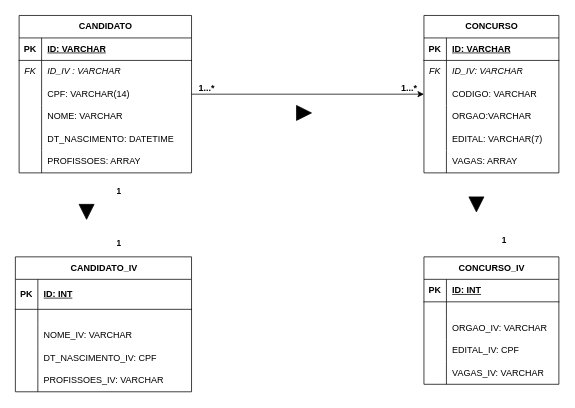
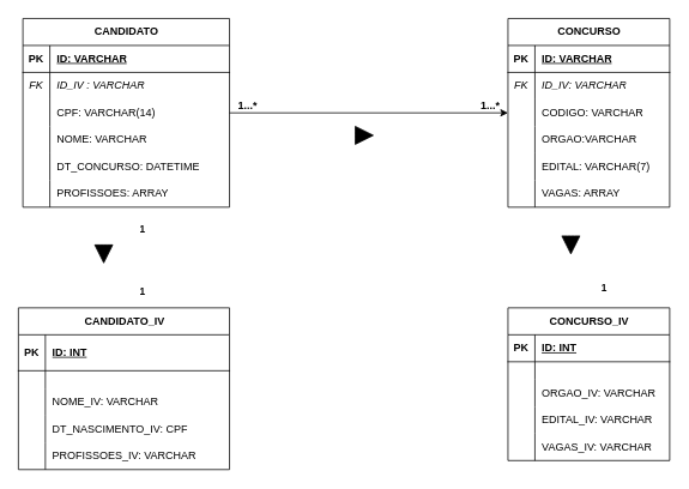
  <mxCell id="0" />
  <mxCell id="1" parent="0" />
  <mxCell id="2" value="CANDIDATO" style="shape=table;startSize=30;container=1;collapsible=1;childLayout=tableLayout;fixedRows=1;rowLines=0;fontStyle=1;align=center;resizeLast=1;html=1;" parent="1" vertex="1"><mxGeometry x="25" y="20" width="230" height="210" as="geometry" /></mxCell>
  <mxCell id="3" value="" style="shape=tableRow;horizontal=0;startSize=0;swimlaneHead=0;swimlaneBody=0;fillColor=none;collapsible=0;dropTarget=0;points=[[0,0.5],[1,0.5]];portConstraint=eastwest;top=0;left=0;right=0;bottom=1;" parent="2" vertex="1"><mxGeometry y="30" width="230" height="30" as="geometry" /></mxCell>
  <mxCell id="4" value="PK" style="shape=partialRectangle;connectable=0;fillColor=none;top=0;left=0;bottom=0;right=0;fontStyle=1;overflow=hidden;whiteSpace=wrap;html=1;" parent="3" vertex="1"><mxGeometry width="30" height="30" as="geometry"><mxRectangle width="30" height="30" as="alternateBounds" /></mxGeometry></mxCell>
  <mxCell id="5" value="ID: VARCHAR" style="shape=partialRectangle;connectable=0;fillColor=none;top=0;left=0;bottom=0;right=0;align=left;spacingLeft=6;fontStyle=5;overflow=hidden;whiteSpace=wrap;html=1;" parent="3" vertex="1"><mxGeometry x="30" width="200" height="30" as="geometry"><mxRectangle width="200" height="30" as="alternateBounds" /></mxGeometry></mxCell>
  <mxCell id="6" value="" style="shape=tableRow;horizontal=0;startSize=0;swimlaneHead=0;swimlaneBody=0;fillColor=none;collapsible=0;dropTarget=0;points=[[0,0.5],[1,0.5]];portConstraint=eastwest;top=0;left=0;right=0;bottom=0;" parent="2" vertex="1"><mxGeometry y="60" width="230" height="30" as="geometry" /></mxCell>
  <mxCell id="7" value="&lt;i&gt;FK&lt;/i&gt;" style="shape=partialRectangle;connectable=0;fillColor=none;top=0;left=0;bottom=0;right=0;editable=1;overflow=hidden;whiteSpace=wrap;html=1;" parent="6" vertex="1"><mxGeometry width="30" height="30" as="geometry"><mxRectangle width="30" height="30" as="alternateBounds" /></mxGeometry></mxCell>
  <mxCell id="8" value="&lt;i&gt;ID_IV : VARCHAR&lt;/i&gt;" style="shape=partialRectangle;connectable=0;fillColor=none;top=0;left=0;bottom=0;right=0;align=left;spacingLeft=6;overflow=hidden;whiteSpace=wrap;html=1;" parent="6" vertex="1"><mxGeometry x="30" width="200" height="30" as="geometry"><mxRectangle width="200" height="30" as="alternateBounds" /></mxGeometry></mxCell>
  <mxCell id="9" value="" style="shape=tableRow;horizontal=0;startSize=0;swimlaneHead=0;swimlaneBody=0;fillColor=none;collapsible=0;dropTarget=0;points=[[0,0.5],[1,0.5]];portConstraint=eastwest;top=0;left=0;right=0;bottom=0;" parent="2" vertex="1"><mxGeometry y="90" width="230" height="30" as="geometry" /></mxCell>
  <mxCell id="10" value="" style="shape=partialRectangle;connectable=0;fillColor=none;top=0;left=0;bottom=0;right=0;editable=1;overflow=hidden;whiteSpace=wrap;html=1;" parent="9" vertex="1"><mxGeometry width="30" height="30" as="geometry"><mxRectangle width="30" height="30" as="alternateBounds" /></mxGeometry></mxCell>
  <mxCell id="11" value="CPF: VARCHAR(14)" style="shape=partialRectangle;connectable=0;fillColor=none;top=0;left=0;bottom=0;right=0;align=left;spacingLeft=6;overflow=hidden;whiteSpace=wrap;html=1;" parent="9" vertex="1"><mxGeometry x="30" width="200" height="30" as="geometry"><mxRectangle width="200" height="30" as="alternateBounds" /></mxGeometry></mxCell>
  <mxCell id="12" value="" style="shape=tableRow;horizontal=0;startSize=0;swimlaneHead=0;swimlaneBody=0;fillColor=none;collapsible=0;dropTarget=0;points=[[0,0.5],[1,0.5]];portConstraint=eastwest;top=0;left=0;right=0;bottom=0;" parent="2" vertex="1"><mxGeometry y="120" width="230" height="30" as="geometry" /></mxCell>
  <mxCell id="13" value="" style="shape=partialRectangle;connectable=0;fillColor=none;top=0;left=0;bottom=0;right=0;editable=1;overflow=hidden;whiteSpace=wrap;html=1;" parent="12" vertex="1"><mxGeometry width="30" height="30" as="geometry"><mxRectangle width="30" height="30" as="alternateBounds" /></mxGeometry></mxCell>
  <mxCell id="14" value="&lt;span style=&quot;color: rgb(0, 0, 0);&quot;&gt;NOME: VARCHAR&lt;/span&gt;" style="shape=partialRectangle;connectable=0;fillColor=none;top=0;left=0;bottom=0;right=0;align=left;spacingLeft=6;overflow=hidden;whiteSpace=wrap;html=1;" parent="12" vertex="1"><mxGeometry x="30" width="200" height="30" as="geometry"><mxRectangle width="200" height="30" as="alternateBounds" /></mxGeometry></mxCell>
  <mxCell id="15" value="" style="shape=tableRow;horizontal=0;startSize=0;swimlaneHead=0;swimlaneBody=0;fillColor=none;collapsible=0;dropTarget=0;points=[[0,0.5],[1,0.5]];portConstraint=eastwest;top=0;left=0;right=0;bottom=0;" parent="2" vertex="1"><mxGeometry y="150" width="230" height="30" as="geometry" /></mxCell>
  <mxCell id="16" value="" style="shape=partialRectangle;connectable=0;fillColor=none;top=0;left=0;bottom=0;right=0;editable=1;overflow=hidden;whiteSpace=wrap;html=1;" parent="15" vertex="1"><mxGeometry width="30" height="30" as="geometry"><mxRectangle width="30" height="30" as="alternateBounds" /></mxGeometry></mxCell>
- <mxCell id="17" value="&lt;span style=&quot;color: rgb(0, 0, 0);&quot;&gt;DT_NASCIMENTO: DATETIME&lt;/span&gt;" style="shape=partialRectangle;connectable=0;fillColor=none;top=0;left=0;bottom=0;right=0;align=left;spacingLeft=6;overflow=hidden;whiteSpace=wrap;html=1;" parent="15" vertex="1"><mxGeometry x="30" width="200" height="30" as="geometry"><mxRectangle width="200" height="30" as="alternateBounds" /></mxGeometry></mxCell>
+ <mxCell id="17" value="&lt;span style=&quot;color: rgb(0, 0, 0);&quot;&gt;DT_CONCURSO: DATETIME&lt;/span&gt;" style="shape=partialRectangle;connectable=0;fillColor=none;top=0;left=0;bottom=0;right=0;align=left;spacingLeft=6;overflow=hidden;whiteSpace=wrap;html=1;" parent="15" vertex="1"><mxGeometry x="30" width="200" height="30" as="geometry"><mxRectangle width="200" height="30" as="alternateBounds" /></mxGeometry></mxCell>
  <mxCell id="18" value="" style="shape=tableRow;horizontal=0;startSize=0;swimlaneHead=0;swimlaneBody=0;fillColor=none;collapsible=0;dropTarget=0;points=[[0,0.5],[1,0.5]];portConstraint=eastwest;top=0;left=0;right=0;bottom=0;" parent="2" vertex="1"><mxGeometry y="180" width="230" height="30" as="geometry" /></mxCell>
  <mxCell id="19" value="" style="shape=partialRectangle;connectable=0;fillColor=none;top=0;left=0;bottom=0;right=0;editable=1;overflow=hidden;whiteSpace=wrap;html=1;" parent="18" vertex="1"><mxGeometry width="30" height="30" as="geometry"><mxRectangle width="30" height="30" as="alternateBounds" /></mxGeometry></mxCell>
  <mxCell id="20" value="&lt;span style=&quot;color: rgb(0, 0, 0);&quot;&gt;PROFISSOES: ARRAY&lt;/span&gt;" style="shape=partialRectangle;connectable=0;fillColor=none;top=0;left=0;bottom=0;right=0;align=left;spacingLeft=6;overflow=hidden;whiteSpace=wrap;html=1;" parent="18" vertex="1"><mxGeometry x="30" width="200" height="30" as="geometry"><mxRectangle width="200" height="30" as="alternateBounds" /></mxGeometry></mxCell>
  <mxCell id="21" value="CONCURSO" style="shape=table;startSize=30;container=1;collapsible=1;childLayout=tableLayout;fixedRows=1;rowLines=0;fontStyle=1;align=center;resizeLast=1;html=1;" parent="1" vertex="1"><mxGeometry x="565" y="20" width="180" height="210" as="geometry" /></mxCell>
  <mxCell id="22" value="" style="shape=tableRow;horizontal=0;startSize=0;swimlaneHead=0;swimlaneBody=0;fillColor=none;collapsible=0;dropTarget=0;points=[[0,0.5],[1,0.5]];portConstraint=eastwest;top=0;left=0;right=0;bottom=1;" parent="21" vertex="1"><mxGeometry y="30" width="180" height="30" as="geometry" /></mxCell>
  <mxCell id="23" value="PK" style="shape=partialRectangle;connectable=0;fillColor=none;top=0;left=0;bottom=0;right=0;fontStyle=1;overflow=hidden;whiteSpace=wrap;html=1;" parent="22" vertex="1"><mxGeometry width="30" height="30" as="geometry"><mxRectangle width="30" height="30" as="alternateBounds" /></mxGeometry></mxCell>
  <mxCell id="24" value="ID: VARCHAR" style="shape=partialRectangle;connectable=0;fillColor=none;top=0;left=0;bottom=0;right=0;align=left;spacingLeft=6;fontStyle=5;overflow=hidden;whiteSpace=wrap;html=1;" parent="22" vertex="1"><mxGeometry x="30" width="150" height="30" as="geometry"><mxRectangle width="150" height="30" as="alternateBounds" /></mxGeometry></mxCell>
  <mxCell id="25" value="" style="shape=tableRow;horizontal=0;startSize=0;swimlaneHead=0;swimlaneBody=0;fillColor=none;collapsible=0;dropTarget=0;points=[[0,0.5],[1,0.5]];portConstraint=eastwest;top=0;left=0;right=0;bottom=0;" parent="21" vertex="1"><mxGeometry y="60" width="180" height="30" as="geometry" /></mxCell>
  <mxCell id="26" value="&lt;i&gt;FK&lt;/i&gt;" style="shape=partialRectangle;connectable=0;fillColor=none;top=0;left=0;bottom=0;right=0;editable=1;overflow=hidden;whiteSpace=wrap;html=1;" parent="25" vertex="1"><mxGeometry width="30" height="30" as="geometry"><mxRectangle width="30" height="30" as="alternateBounds" /></mxGeometry></mxCell>
  <mxCell id="27" value="&lt;i&gt;ID_IV: VARCHAR&lt;/i&gt;" style="shape=partialRectangle;connectable=0;fillColor=none;top=0;left=0;bottom=0;right=0;align=left;spacingLeft=6;overflow=hidden;whiteSpace=wrap;html=1;" parent="25" vertex="1"><mxGeometry x="30" width="150" height="30" as="geometry"><mxRectangle width="150" height="30" as="alternateBounds" /></mxGeometry></mxCell>
  <mxCell id="28" value="" style="shape=tableRow;horizontal=0;startSize=0;swimlaneHead=0;swimlaneBody=0;fillColor=none;collapsible=0;dropTarget=0;points=[[0,0.5],[1,0.5]];portConstraint=eastwest;top=0;left=0;right=0;bottom=0;" parent="21" vertex="1"><mxGeometry y="90" width="180" height="30" as="geometry" /></mxCell>
  <mxCell id="29" value="" style="shape=partialRectangle;connectable=0;fillColor=none;top=0;left=0;bottom=0;right=0;editable=1;overflow=hidden;whiteSpace=wrap;html=1;" parent="28" vertex="1"><mxGeometry width="30" height="30" as="geometry"><mxRectangle width="30" height="30" as="alternateBounds" /></mxGeometry></mxCell>
  <mxCell id="30" value="CODIGO: VARCHAR" style="shape=partialRectangle;connectable=0;fillColor=none;top=0;left=0;bottom=0;right=0;align=left;spacingLeft=6;overflow=hidden;whiteSpace=wrap;html=1;" parent="28" vertex="1"><mxGeometry x="30" width="150" height="30" as="geometry"><mxRectangle width="150" height="30" as="alternateBounds" /></mxGeometry></mxCell>
  <mxCell id="31" value="" style="shape=tableRow;horizontal=0;startSize=0;swimlaneHead=0;swimlaneBody=0;fillColor=none;collapsible=0;dropTarget=0;points=[[0,0.5],[1,0.5]];portConstraint=eastwest;top=0;left=0;right=0;bottom=0;" parent="21" vertex="1"><mxGeometry y="120" width="180" height="30" as="geometry" /></mxCell>
  <mxCell id="32" value="" style="shape=partialRectangle;connectable=0;fillColor=none;top=0;left=0;bottom=0;right=0;editable=1;overflow=hidden;whiteSpace=wrap;html=1;" parent="31" vertex="1"><mxGeometry width="30" height="30" as="geometry"><mxRectangle width="30" height="30" as="alternateBounds" /></mxGeometry></mxCell>
  <mxCell id="33" value="ORGAO:VARCHAR" style="shape=partialRectangle;connectable=0;fillColor=none;top=0;left=0;bottom=0;right=0;align=left;spacingLeft=6;overflow=hidden;whiteSpace=wrap;html=1;" parent="31" vertex="1"><mxGeometry x="30" width="150" height="30" as="geometry"><mxRectangle width="150" height="30" as="alternateBounds" /></mxGeometry></mxCell>
  <mxCell id="34" value="" style="shape=tableRow;horizontal=0;startSize=0;swimlaneHead=0;swimlaneBody=0;fillColor=none;collapsible=0;dropTarget=0;points=[[0,0.5],[1,0.5]];portConstraint=eastwest;top=0;left=0;right=0;bottom=0;" parent="21" vertex="1"><mxGeometry y="150" width="180" height="30" as="geometry" /></mxCell>
  <mxCell id="35" value="" style="shape=partialRectangle;connectable=0;fillColor=none;top=0;left=0;bottom=0;right=0;editable=1;overflow=hidden;whiteSpace=wrap;html=1;" parent="34" vertex="1"><mxGeometry width="30" height="30" as="geometry"><mxRectangle width="30" height="30" as="alternateBounds" /></mxGeometry></mxCell>
  <mxCell id="36" value="&lt;span style=&quot;color: rgb(0, 0, 0);&quot;&gt;EDITAL: VARCHAR(7)&lt;/span&gt;" style="shape=partialRectangle;connectable=0;fillColor=none;top=0;left=0;bottom=0;right=0;align=left;spacingLeft=6;overflow=hidden;whiteSpace=wrap;html=1;" parent="34" vertex="1"><mxGeometry x="30" width="150" height="30" as="geometry"><mxRectangle width="150" height="30" as="alternateBounds" /></mxGeometry></mxCell>
  <mxCell id="37" value="" style="shape=tableRow;horizontal=0;startSize=0;swimlaneHead=0;swimlaneBody=0;fillColor=none;collapsible=0;dropTarget=0;points=[[0,0.5],[1,0.5]];portConstraint=eastwest;top=0;left=0;right=0;bottom=0;" parent="21" vertex="1"><mxGeometry y="180" width="180" height="30" as="geometry" /></mxCell>
  <mxCell id="38" value="" style="shape=partialRectangle;connectable=0;fillColor=none;top=0;left=0;bottom=0;right=0;editable=1;overflow=hidden;whiteSpace=wrap;html=1;" parent="37" vertex="1"><mxGeometry width="30" height="30" as="geometry"><mxRectangle width="30" height="30" as="alternateBounds" /></mxGeometry></mxCell>
  <mxCell id="39" value="&lt;span style=&quot;color: rgb(0, 0, 0);&quot;&gt;VAGAS: ARRAY&lt;/span&gt;" style="shape=partialRectangle;connectable=0;fillColor=none;top=0;left=0;bottom=0;right=0;align=left;spacingLeft=6;overflow=hidden;whiteSpace=wrap;html=1;" parent="37" vertex="1"><mxGeometry x="30" width="150" height="30" as="geometry"><mxRectangle width="150" height="30" as="alternateBounds" /></mxGeometry></mxCell>
  <mxCell id="40" value="CANDIDATO_IV" style="shape=table;startSize=30;container=1;collapsible=1;childLayout=tableLayout;fixedRows=1;rowLines=0;fontStyle=1;align=center;resizeLast=1;html=1;" parent="1" vertex="1"><mxGeometry x="20" y="342" width="235" height="180" as="geometry" /></mxCell>
  <mxCell id="41" value="" style="shape=tableRow;horizontal=0;startSize=0;swimlaneHead=0;swimlaneBody=0;fillColor=none;collapsible=0;dropTarget=0;points=[[0,0.5],[1,0.5]];portConstraint=eastwest;top=0;left=0;right=0;bottom=1;" parent="40" vertex="1"><mxGeometry y="30" width="235" height="40" as="geometry" /></mxCell>
  <mxCell id="42" value="PK" style="shape=partialRectangle;connectable=0;fillColor=none;top=0;left=0;bottom=0;right=0;fontStyle=1;overflow=hidden;whiteSpace=wrap;html=1;" parent="41" vertex="1"><mxGeometry width="30" height="40" as="geometry"><mxRectangle width="30" height="40" as="alternateBounds" /></mxGeometry></mxCell>
  <mxCell id="43" value="ID: INT" style="shape=partialRectangle;connectable=0;fillColor=none;top=0;left=0;bottom=0;right=0;align=left;spacingLeft=6;fontStyle=5;overflow=hidden;whiteSpace=wrap;html=1;" parent="41" vertex="1"><mxGeometry x="30" width="205" height="40" as="geometry"><mxRectangle width="205" height="40" as="alternateBounds" /></mxGeometry></mxCell>
  <mxCell id="44" value="" style="shape=tableRow;horizontal=0;startSize=0;swimlaneHead=0;swimlaneBody=0;fillColor=none;collapsible=0;dropTarget=0;points=[[0,0.5],[1,0.5]];portConstraint=eastwest;top=0;left=0;right=0;bottom=0;" parent="40" vertex="1"><mxGeometry y="70" width="235" height="20" as="geometry" /></mxCell>
  <mxCell id="45" value="" style="shape=partialRectangle;connectable=0;fillColor=none;top=0;left=0;bottom=0;right=0;editable=1;overflow=hidden;whiteSpace=wrap;html=1;" parent="44" vertex="1"><mxGeometry width="30" height="20" as="geometry"><mxRectangle width="30" height="20" as="alternateBounds" /></mxGeometry></mxCell>
  <mxCell id="46" value="" style="shape=partialRectangle;connectable=0;fillColor=none;top=0;left=0;bottom=0;right=0;align=left;spacingLeft=6;overflow=hidden;whiteSpace=wrap;html=1;" parent="44" vertex="1"><mxGeometry x="30" width="205" height="20" as="geometry"><mxRectangle width="205" height="20" as="alternateBounds" /></mxGeometry></mxCell>
  <mxCell id="47" value="" style="shape=tableRow;horizontal=0;startSize=0;swimlaneHead=0;swimlaneBody=0;fillColor=none;collapsible=0;dropTarget=0;points=[[0,0.5],[1,0.5]];portConstraint=eastwest;top=0;left=0;right=0;bottom=0;" parent="40" vertex="1"><mxGeometry y="90" width="235" height="30" as="geometry" /></mxCell>
  <mxCell id="48" value="" style="shape=partialRectangle;connectable=0;fillColor=none;top=0;left=0;bottom=0;right=0;editable=1;overflow=hidden;whiteSpace=wrap;html=1;" parent="47" vertex="1"><mxGeometry width="30" height="30" as="geometry"><mxRectangle width="30" height="30" as="alternateBounds" /></mxGeometry></mxCell>
  <mxCell id="49" value="NOME_IV: VARCHAR" style="shape=partialRectangle;connectable=0;fillColor=none;top=0;left=0;bottom=0;right=0;align=left;spacingLeft=6;overflow=hidden;whiteSpace=wrap;html=1;" parent="47" vertex="1"><mxGeometry x="30" width="205" height="30" as="geometry"><mxRectangle width="205" height="30" as="alternateBounds" /></mxGeometry></mxCell>
  <mxCell id="50" value="" style="shape=tableRow;horizontal=0;startSize=0;swimlaneHead=0;swimlaneBody=0;fillColor=none;collapsible=0;dropTarget=0;points=[[0,0.5],[1,0.5]];portConstraint=eastwest;top=0;left=0;right=0;bottom=0;" parent="40" vertex="1"><mxGeometry y="120" width="235" height="30" as="geometry" /></mxCell>
  <mxCell id="51" value="" style="shape=partialRectangle;connectable=0;fillColor=none;top=0;left=0;bottom=0;right=0;editable=1;overflow=hidden;whiteSpace=wrap;html=1;" parent="50" vertex="1"><mxGeometry width="30" height="30" as="geometry"><mxRectangle width="30" height="30" as="alternateBounds" /></mxGeometry></mxCell>
  <mxCell id="52" value="DT_NASCIMENTO_IV: CPF" style="shape=partialRectangle;connectable=0;fillColor=none;top=0;left=0;bottom=0;right=0;align=left;spacingLeft=6;overflow=hidden;whiteSpace=wrap;html=1;" parent="50" vertex="1"><mxGeometry x="30" width="205" height="30" as="geometry"><mxRectangle width="205" height="30" as="alternateBounds" /></mxGeometry></mxCell>
  <mxCell id="53" value="" style="shape=tableRow;horizontal=0;startSize=0;swimlaneHead=0;swimlaneBody=0;fillColor=none;collapsible=0;dropTarget=0;points=[[0,0.5],[1,0.5]];portConstraint=eastwest;top=0;left=0;right=0;bottom=0;" parent="40" vertex="1"><mxGeometry y="150" width="235" height="30" as="geometry" /></mxCell>
  <mxCell id="54" value="" style="shape=partialRectangle;connectable=0;fillColor=none;top=0;left=0;bottom=0;right=0;editable=1;overflow=hidden;whiteSpace=wrap;html=1;" parent="53" vertex="1"><mxGeometry width="30" height="30" as="geometry"><mxRectangle width="30" height="30" as="alternateBounds" /></mxGeometry></mxCell>
  <mxCell id="55" value="PROFISSOES_IV: VARCHAR" style="shape=partialRectangle;connectable=0;fillColor=none;top=0;left=0;bottom=0;right=0;align=left;spacingLeft=6;overflow=hidden;whiteSpace=wrap;html=1;" parent="53" vertex="1"><mxGeometry x="30" width="205" height="30" as="geometry"><mxRectangle width="205" height="30" as="alternateBounds" /></mxGeometry></mxCell>
  <mxCell id="56" value="CONCURSO_IV" style="shape=table;startSize=30;container=1;collapsible=1;childLayout=tableLayout;fixedRows=1;rowLines=0;fontStyle=1;align=center;resizeLast=1;html=1;" parent="1" vertex="1"><mxGeometry x="565" y="342" width="180" height="170" as="geometry" /></mxCell>
  <mxCell id="57" value="" style="shape=tableRow;horizontal=0;startSize=0;swimlaneHead=0;swimlaneBody=0;fillColor=none;collapsible=0;dropTarget=0;points=[[0,0.5],[1,0.5]];portConstraint=eastwest;top=0;left=0;right=0;bottom=1;" parent="56" vertex="1"><mxGeometry y="30" width="180" height="30" as="geometry" /></mxCell>
  <mxCell id="58" value="PK" style="shape=partialRectangle;connectable=0;fillColor=none;top=0;left=0;bottom=0;right=0;fontStyle=1;overflow=hidden;whiteSpace=wrap;html=1;" parent="57" vertex="1"><mxGeometry width="30" height="30" as="geometry"><mxRectangle width="30" height="30" as="alternateBounds" /></mxGeometry></mxCell>
  <mxCell id="59" value="ID: INT" style="shape=partialRectangle;connectable=0;fillColor=none;top=0;left=0;bottom=0;right=0;align=left;spacingLeft=6;fontStyle=5;overflow=hidden;whiteSpace=wrap;html=1;" parent="57" vertex="1"><mxGeometry x="30" width="150" height="30" as="geometry"><mxRectangle width="150" height="30" as="alternateBounds" /></mxGeometry></mxCell>
  <mxCell id="60" value="" style="shape=tableRow;horizontal=0;startSize=0;swimlaneHead=0;swimlaneBody=0;fillColor=none;collapsible=0;dropTarget=0;points=[[0,0.5],[1,0.5]];portConstraint=eastwest;top=0;left=0;right=0;bottom=0;" parent="56" vertex="1"><mxGeometry y="60" width="180" height="20" as="geometry" /></mxCell>
  <mxCell id="61" value="" style="shape=partialRectangle;connectable=0;fillColor=none;top=0;left=0;bottom=0;right=0;editable=1;overflow=hidden;whiteSpace=wrap;html=1;" parent="60" vertex="1"><mxGeometry width="30" height="20" as="geometry"><mxRectangle width="30" height="20" as="alternateBounds" /></mxGeometry></mxCell>
  <mxCell id="62" value="" style="shape=partialRectangle;connectable=0;fillColor=none;top=0;left=0;bottom=0;right=0;align=left;spacingLeft=6;overflow=hidden;whiteSpace=wrap;html=1;" parent="60" vertex="1"><mxGeometry x="30" width="150" height="20" as="geometry"><mxRectangle width="150" height="20" as="alternateBounds" /></mxGeometry></mxCell>
  <mxCell id="63" value="" style="shape=tableRow;horizontal=0;startSize=0;swimlaneHead=0;swimlaneBody=0;fillColor=none;collapsible=0;dropTarget=0;points=[[0,0.5],[1,0.5]];portConstraint=eastwest;top=0;left=0;right=0;bottom=0;" parent="56" vertex="1"><mxGeometry y="80" width="180" height="30" as="geometry" /></mxCell>
  <mxCell id="64" value="" style="shape=partialRectangle;connectable=0;fillColor=none;top=0;left=0;bottom=0;right=0;editable=1;overflow=hidden;whiteSpace=wrap;html=1;" parent="63" vertex="1"><mxGeometry width="30" height="30" as="geometry"><mxRectangle width="30" height="30" as="alternateBounds" /></mxGeometry></mxCell>
  <mxCell id="65" value="ORGAO_IV: VARCHAR" style="shape=partialRectangle;connectable=0;fillColor=none;top=0;left=0;bottom=0;right=0;align=left;spacingLeft=6;overflow=hidden;whiteSpace=wrap;html=1;" parent="63" vertex="1"><mxGeometry x="30" width="150" height="30" as="geometry"><mxRectangle width="150" height="30" as="alternateBounds" /></mxGeometry></mxCell>
  <mxCell id="66" value="" style="shape=tableRow;horizontal=0;startSize=0;swimlaneHead=0;swimlaneBody=0;fillColor=none;collapsible=0;dropTarget=0;points=[[0,0.5],[1,0.5]];portConstraint=eastwest;top=0;left=0;right=0;bottom=0;" parent="56" vertex="1"><mxGeometry y="110" width="180" height="30" as="geometry" /></mxCell>
  <mxCell id="67" value="" style="shape=partialRectangle;connectable=0;fillColor=none;top=0;left=0;bottom=0;right=0;editable=1;overflow=hidden;whiteSpace=wrap;html=1;" parent="66" vertex="1"><mxGeometry width="30" height="30" as="geometry"><mxRectangle width="30" height="30" as="alternateBounds" /></mxGeometry></mxCell>
- <mxCell id="68" value="EDITAL_IV: CPF" style="shape=partialRectangle;connectable=0;fillColor=none;top=0;left=0;bottom=0;right=0;align=left;spacingLeft=6;overflow=hidden;whiteSpace=wrap;html=1;" parent="66" vertex="1"><mxGeometry x="30" width="150" height="30" as="geometry"><mxRectangle width="150" height="30" as="alternateBounds" /></mxGeometry></mxCell>
+ <mxCell id="68" value="EDITAL_IV: VARCHAR" style="shape=partialRectangle;connectable=0;fillColor=none;top=0;left=0;bottom=0;right=0;align=left;spacingLeft=6;overflow=hidden;whiteSpace=wrap;html=1;" parent="66" vertex="1"><mxGeometry x="30" width="150" height="30" as="geometry"><mxRectangle width="150" height="30" as="alternateBounds" /></mxGeometry></mxCell>
  <mxCell id="69" value="" style="shape=tableRow;horizontal=0;startSize=0;swimlaneHead=0;swimlaneBody=0;fillColor=none;collapsible=0;dropTarget=0;points=[[0,0.5],[1,0.5]];portConstraint=eastwest;top=0;left=0;right=0;bottom=0;" parent="56" vertex="1"><mxGeometry y="140" width="180" height="30" as="geometry" /></mxCell>
  <mxCell id="70" value="" style="shape=partialRectangle;connectable=0;fillColor=none;top=0;left=0;bottom=0;right=0;editable=1;overflow=hidden;whiteSpace=wrap;html=1;" parent="69" vertex="1"><mxGeometry width="30" height="30" as="geometry"><mxRectangle width="30" height="30" as="alternateBounds" /></mxGeometry></mxCell>
  <mxCell id="71" value="VAGAS_IV: VARCHAR" style="shape=partialRectangle;connectable=0;fillColor=none;top=0;left=0;bottom=0;right=0;align=left;spacingLeft=6;overflow=hidden;whiteSpace=wrap;html=1;" parent="69" vertex="1"><mxGeometry x="30" width="150" height="30" as="geometry"><mxRectangle width="150" height="30" as="alternateBounds" /></mxGeometry></mxCell>
  <mxCell id="72" value="&lt;b&gt;1&lt;/b&gt;" style="edgeLabel;html=1;align=center;verticalAlign=middle;resizable=0;points=[];" parent="1" vertex="1" connectable="0"><mxGeometry x="671" y="319" as="geometry" /></mxCell>
  <mxCell id="73" value="&lt;b&gt;1&lt;/b&gt;" style="edgeLabel;html=1;align=center;verticalAlign=middle;resizable=0;points=[];" parent="1" vertex="1" connectable="0"><mxGeometry x="615" y="282" as="geometry"><mxPoint x="-458" y="-29" as="offset" /></mxGeometry></mxCell>
  <mxCell id="74" value="&lt;b&gt;1&lt;/b&gt;" style="edgeLabel;html=1;align=center;verticalAlign=middle;resizable=0;points=[];" parent="1" vertex="1" connectable="0"><mxGeometry x="615" y="352" as="geometry"><mxPoint x="-458" y="-29" as="offset" /></mxGeometry></mxCell>
  <mxCell id="75" style="edgeStyle=none;html=1;entryX=0;entryY=0.5;entryDx=0;entryDy=0;" parent="1" source="9" target="28" edge="1"><mxGeometry relative="1" as="geometry" /></mxCell>
  <mxCell id="76" value="&lt;b&gt;1...*&lt;/b&gt;" style="text;html=1;align=center;verticalAlign=middle;resizable=0;points=[];autosize=1;strokeColor=none;fillColor=none;" parent="1" vertex="1"><mxGeometry x="255" y="102" width="40" height="30" as="geometry" /></mxCell>
  <mxCell id="77" value="&lt;b&gt;1...*&lt;/b&gt;" style="text;html=1;align=center;verticalAlign=middle;resizable=0;points=[];autosize=1;strokeColor=none;fillColor=none;" parent="1" vertex="1"><mxGeometry x="525" y="102" width="40" height="30" as="geometry" /></mxCell>
  <mxCell id="78" value="" style="html=1;shadow=0;dashed=0;align=center;verticalAlign=middle;shape=mxgraph.arrows2.arrow;dy=0.6;dx=40;notch=0;fillColor=#000000;" parent="1" vertex="1"><mxGeometry x="395" y="140" width="20" height="20" as="geometry" /></mxCell>
  <mxCell id="79" value="" style="html=1;shadow=0;dashed=0;align=center;verticalAlign=middle;shape=mxgraph.arrows2.arrow;dy=0.6;dx=40;notch=0;fillColor=#000000;rotation=90;" parent="1" vertex="1"><mxGeometry x="105" y="272" width="20" height="20" as="geometry" /></mxCell>
  <mxCell id="80" value="" style="html=1;shadow=0;dashed=0;align=center;verticalAlign=middle;shape=mxgraph.arrows2.arrow;dy=0.6;dx=40;notch=0;fillColor=#000000;rotation=90;" parent="1" vertex="1"><mxGeometry x="625" y="262" width="20" height="20" as="geometry" /></mxCell>
